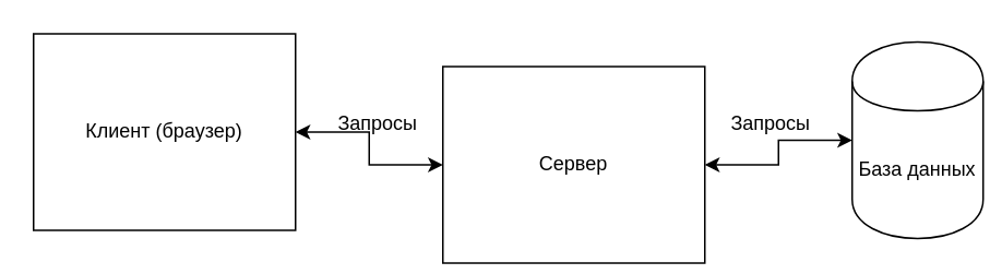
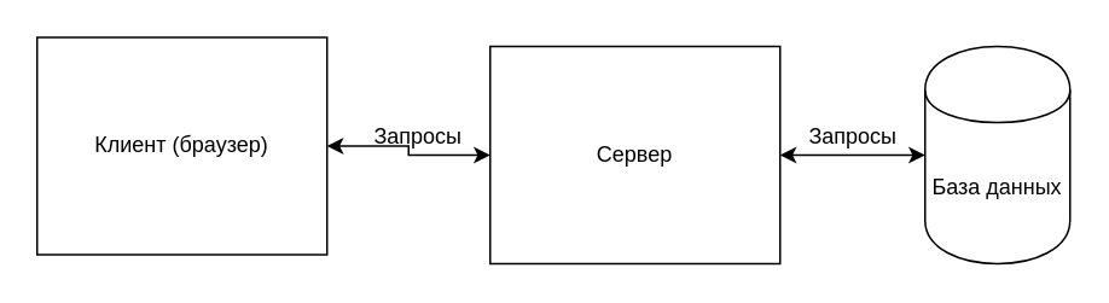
  <mxCell id="0" />
  <mxCell id="1" parent="0" />
  <mxCell id="2" style="edgeStyle=orthogonalEdgeStyle;rounded=0;orthogonalLoop=1;jettySize=auto;html=1;entryX=0;entryY=0.5;entryDx=0;entryDy=0;startArrow=classic;startFill=1;" edge="1" parent="1" source="3" target="4"><mxGeometry relative="1" as="geometry" /></mxCell>
- <mxCell id="3" value="Сервер" style="rounded=0;whiteSpace=wrap;html=1;" vertex="1" parent="1"><mxGeometry x="270" y="40" width="160" height="120" as="geometry" /></mxCell>
- <mxCell id="4" value="База данных" style="shape=cylinder;whiteSpace=wrap;html=1;boundedLbl=1;backgroundOutline=1;" vertex="1" parent="1"><mxGeometry x="520" y="25" width="80" height="120" as="geometry" /></mxCell>
+ <mxCell id="3" value="Сервер" style="rounded=0;whiteSpace=wrap;html=1;" vertex="1" parent="1"><mxGeometry x="270" y="25" width="160" height="120" as="geometry" /></mxCell>
+ <mxCell id="4" value="База данных" style="shape=cylinder;whiteSpace=wrap;html=1;boundedLbl=1;backgroundOutline=1;" vertex="1" parent="1"><mxGeometry x="510" y="25" width="80" height="120" as="geometry" /></mxCell>
  <mxCell id="5" style="edgeStyle=orthogonalEdgeStyle;rounded=0;orthogonalLoop=1;jettySize=auto;html=1;startArrow=classic;startFill=1;" edge="1" parent="1" source="6" target="3"><mxGeometry relative="1" as="geometry" /></mxCell>
  <mxCell id="6" value="Клиент (браузер)" style="rounded=0;whiteSpace=wrap;html=1;" vertex="1" parent="1"><mxGeometry x="20" y="20" width="160" height="120" as="geometry" /></mxCell>
  <mxCell id="7" value="Запросы" style="text;html=1;align=center;verticalAlign=middle;resizable=0;points=[];;autosize=1;" vertex="1" parent="1"><mxGeometry x="200" y="65" width="60" height="20" as="geometry" /></mxCell>
  <mxCell id="8" value="Запросы" style="text;html=1;align=center;verticalAlign=middle;resizable=0;points=[];;autosize=1;" vertex="1" parent="1"><mxGeometry x="440" y="65" width="60" height="20" as="geometry" /></mxCell>
